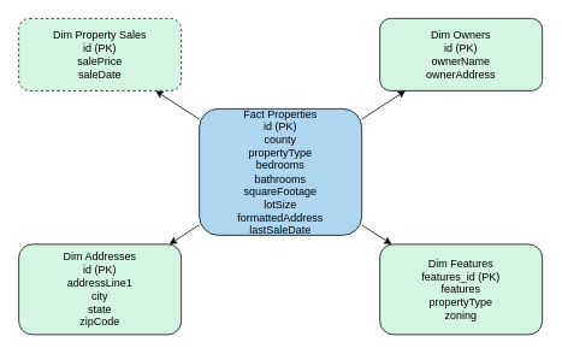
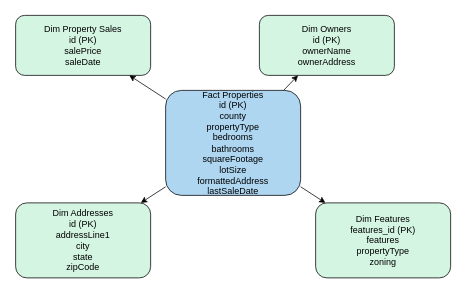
  <mxCell id="0" />
  <mxCell id="1" parent="0" />
  <mxCell id="2" value="Fact Properties&#10;id (PK)&#10;county&#10;propertyType&#10;bedrooms&#10;bathrooms&#10;squareFootage&#10;lotSize&#10;formattedAddress&#10;lastSaleDate" style="rounded=1;whiteSpace=wrap;fillColor=#AED6F1;" vertex="1" parent="1"><mxGeometry x="220" y="120" width="180" height="140" as="geometry" /></mxCell>
- <mxCell id="3" value="Dim Property Sales&#10;id (PK)&#10;salePrice&#10;saleDate" style="rounded=1;whiteSpace=wrap;fillColor=#D5F5E3;dashed=1;" vertex="1" parent="1"><mxGeometry x="20" y="20" width="180" height="80" as="geometry" /></mxCell>
- <mxCell id="4" value="Dim Owners&#10;id (PK)&#10;ownerName&#10;ownerAddress" style="rounded=1;whiteSpace=wrap;fillColor=#D5F5E3;" vertex="1" parent="1"><mxGeometry x="420" y="20" width="180" height="80" as="geometry" /></mxCell>
+ <mxCell id="3" value="Dim Property Sales&#10;id (PK)&#10;salePrice&#10;saleDate" style="rounded=1;whiteSpace=wrap;fillColor=#D5F5E3;" vertex="1" parent="1"><mxGeometry x="20" y="20" width="180" height="80" as="geometry" /></mxCell>
+ <mxCell id="4" value="Dim Owners&#10;id (PK)&#10;ownerName&#10;ownerAddress" style="rounded=1;whiteSpace=wrap;fillColor=#D5F5E3;" vertex="1" parent="1"><mxGeometry x="345" y="20" width="180" height="80" as="geometry" /></mxCell>
  <mxCell id="5" value="Dim Addresses&#10;id (PK)&#10;addressLine1&#10;city&#10;state&#10;zipCode" style="rounded=1;whiteSpace=wrap;fillColor=#D5F5E3;" vertex="1" parent="1"><mxGeometry x="20" y="270" width="180" height="100" as="geometry" /></mxCell>
  <mxCell id="6" value="Dim Features&#10;features_id (PK)&#10;features&#10;propertyType&#10;zoning" style="rounded=1;whiteSpace=wrap;fillColor=#D5F5E3;" vertex="1" parent="1"><mxGeometry x="420" y="270" width="180" height="100" as="geometry" /></mxCell>
  <mxCell id="7" edge="1" parent="1" source="2" target="3"><mxGeometry relative="1" as="geometry" /></mxCell>
  <mxCell id="8" edge="1" parent="1" source="2" target="4"><mxGeometry relative="1" as="geometry" /></mxCell>
  <mxCell id="9" edge="1" parent="1" source="2" target="5"><mxGeometry relative="1" as="geometry" /></mxCell>
  <mxCell id="10" edge="1" parent="1" source="2" target="6"><mxGeometry relative="1" as="geometry" /></mxCell>
